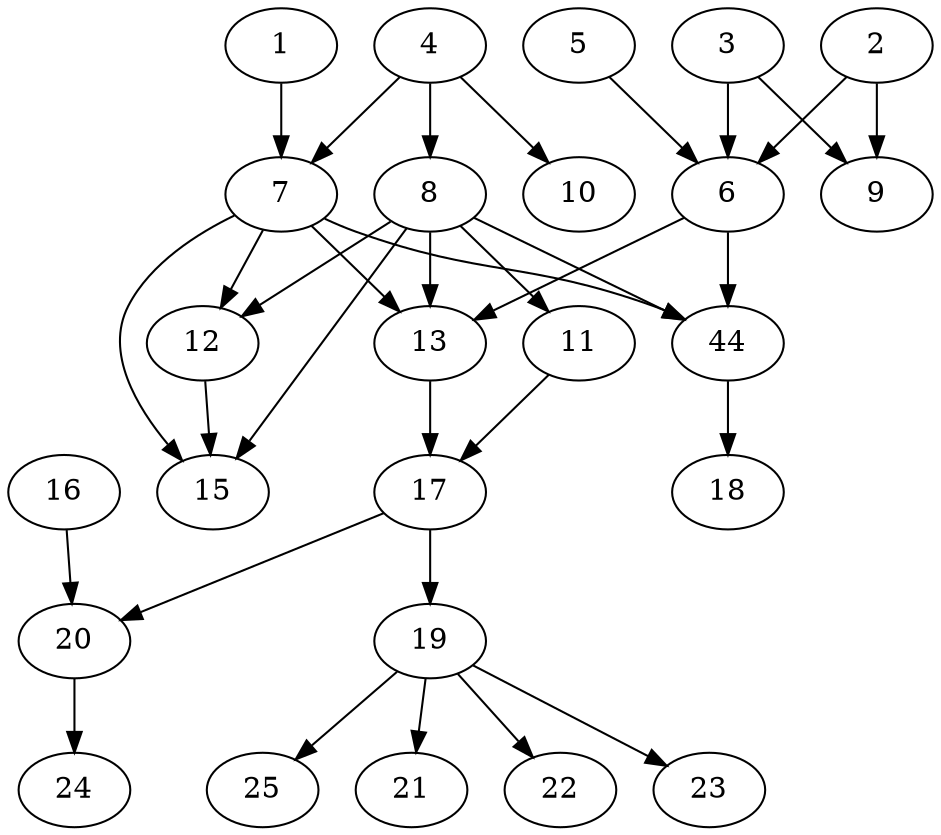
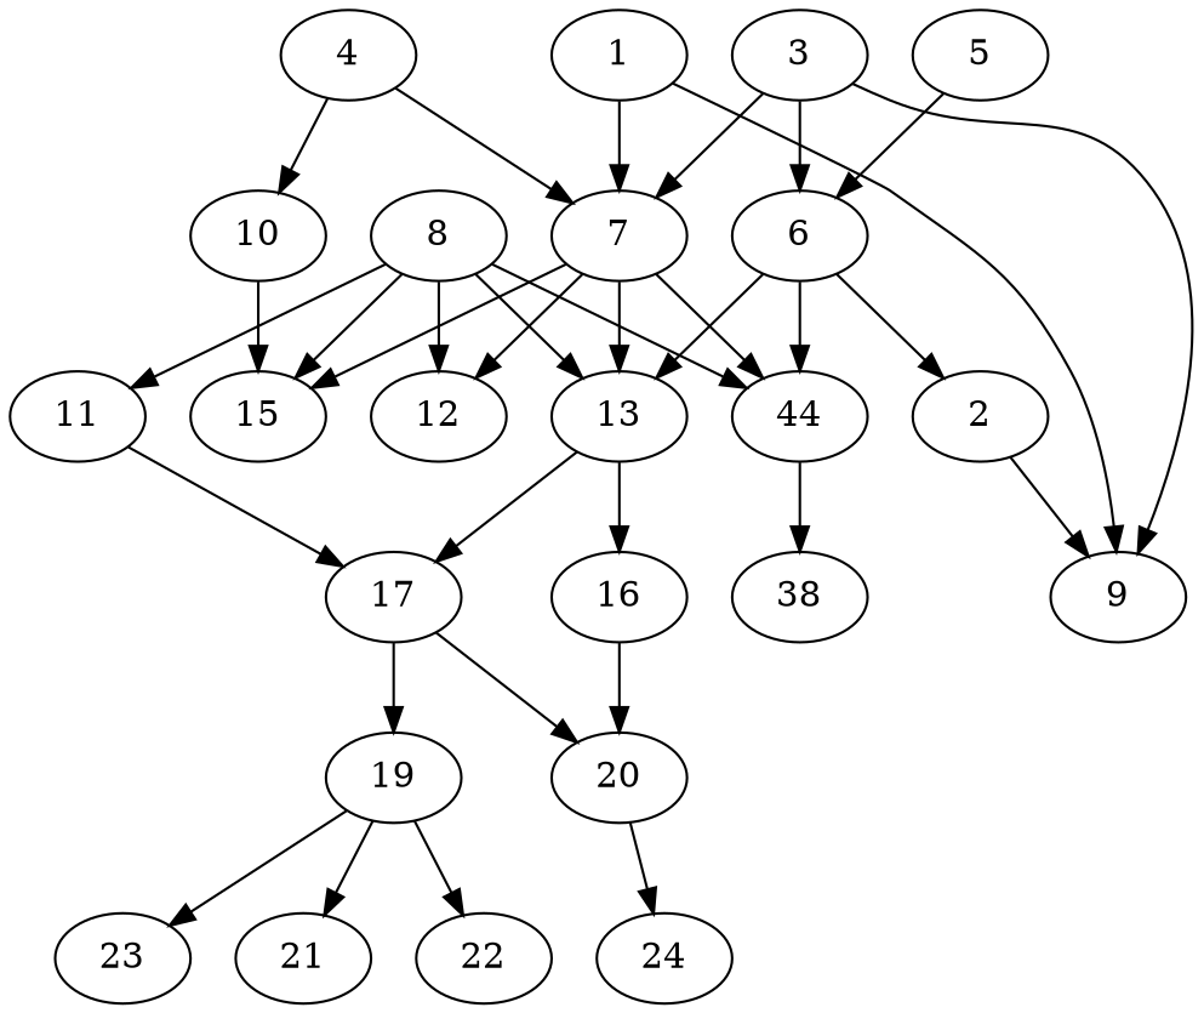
  digraph {
    node [alpha=0.07]
    1 [alpha=0.14 expect_size=14752768]
    7 [alpha=0.18 expect_size=12387328]
    9 [alpha=0.02 expect_size=20051968]
    13 [alpha=0.19 expect_size=11614208]
    n5 [expect_size=6589440 label=44]
    12 [alpha=0.08 expect_size=48037888]
    15 [expect_size=28222464]
    17 [alpha=0.04 expect_size=47030272]
    16 [alpha=0.17 expect_size=31144960]
-   18 [alpha=0.20 expect_size=42444800]
+   18 [alpha=0.20 expect_size=42444800 label=38]
    2 [alpha=0.05 expect_size=44010496]
    6 [expect_size=27107328]
    3 [alpha=0.18 expect_size=34095104]
    4 [alpha=0.09 expect_size=23123968]
    8 [alpha=0.04 expect_size=28681216]
    10 [alpha=0.06 expect_size=19692544]
    11 [alpha=0.09 expect_size=15009792]
    5 [alpha=0.01 expect_size=30256128]
    20 [alpha=0.17 expect_size=9578496]
    19 [alpha=0.14 expect_size=51764224]
    24 [alpha=0.04 expect_size=14517248]
    21 [alpha=0.03 expect_size=24343552]
    22 [alpha=0.06 expect_size=44732416]
    23 [alpha=0.01 expect_size=15732736]
-   25 [alpha=0.17 expect_size=31857664]
    1 -> 7
+   1 -> 9
    7 -> 13
    7 -> n5
    7 -> 12
    7 -> 15
    13 -> 17
+   13 -> 16
    n5 -> 18
    17 -> 20
    17 -> 19
    16 -> 20
    2 -> 9
-   2 -> 6
+   6 -> 2
    6 -> 13
    6 -> n5
+   3 -> 7
    3 -> 9
    3 -> 6
    4 -> 7
-   4 -> 8
    4 -> 10
    8 -> 13
    8 -> n5
    8 -> 12
    8 -> 15
    8 -> 11
-   12 -> 15
+   10 -> 15
    11 -> 17
    5 -> 6
    20 -> 24
    19 -> 21
    19 -> 22
    19 -> 23
-   19 -> 25
  }
